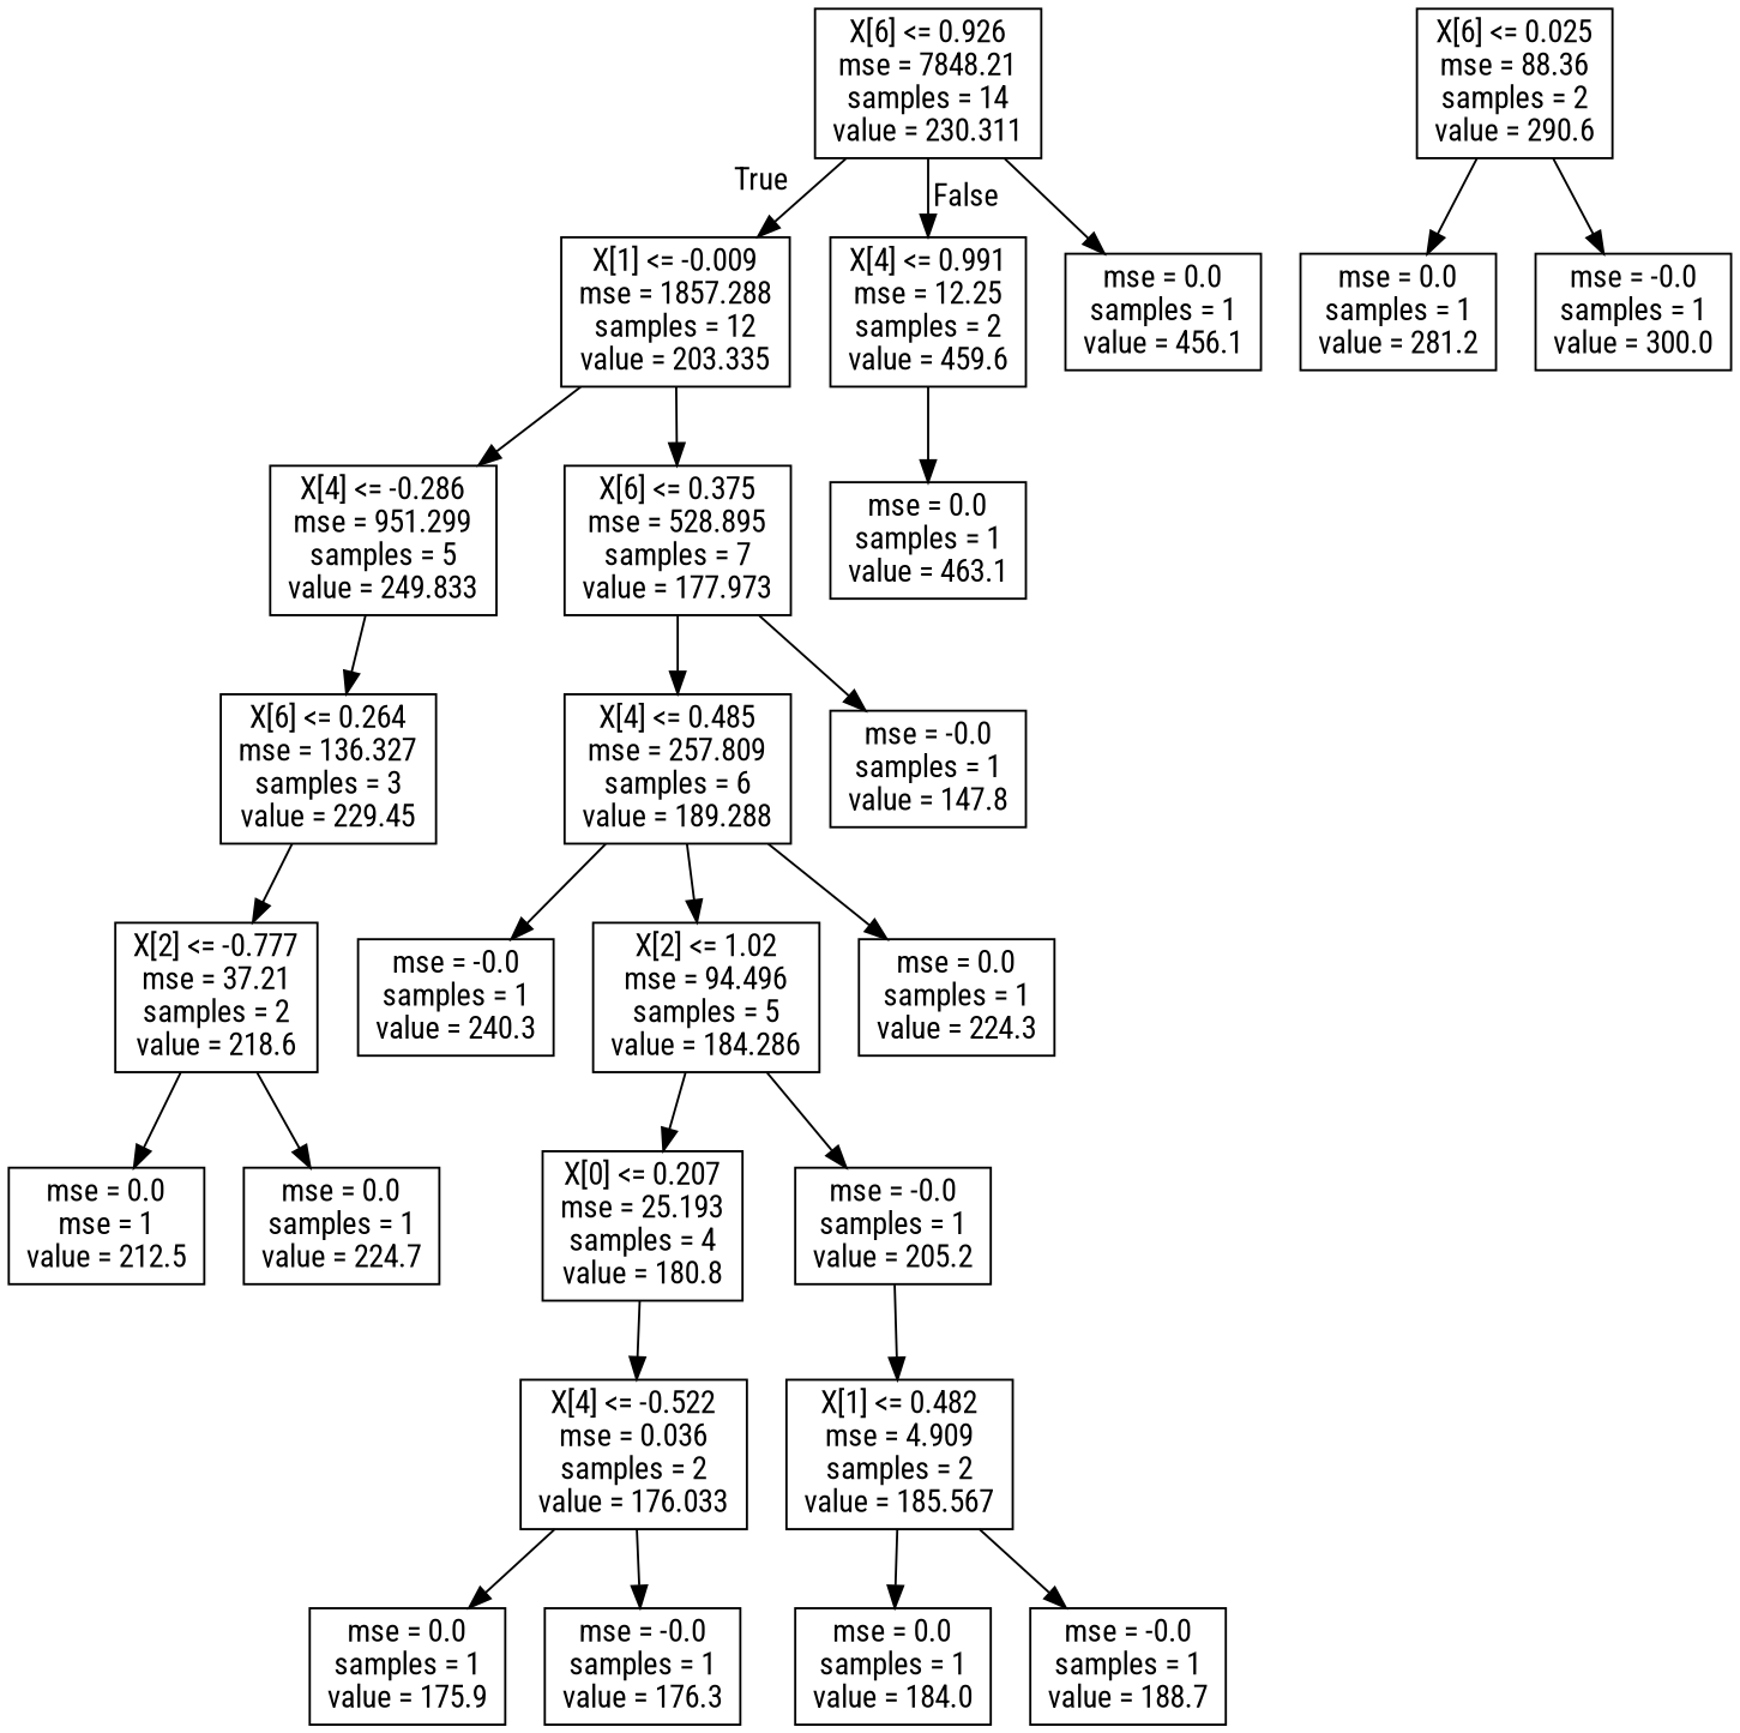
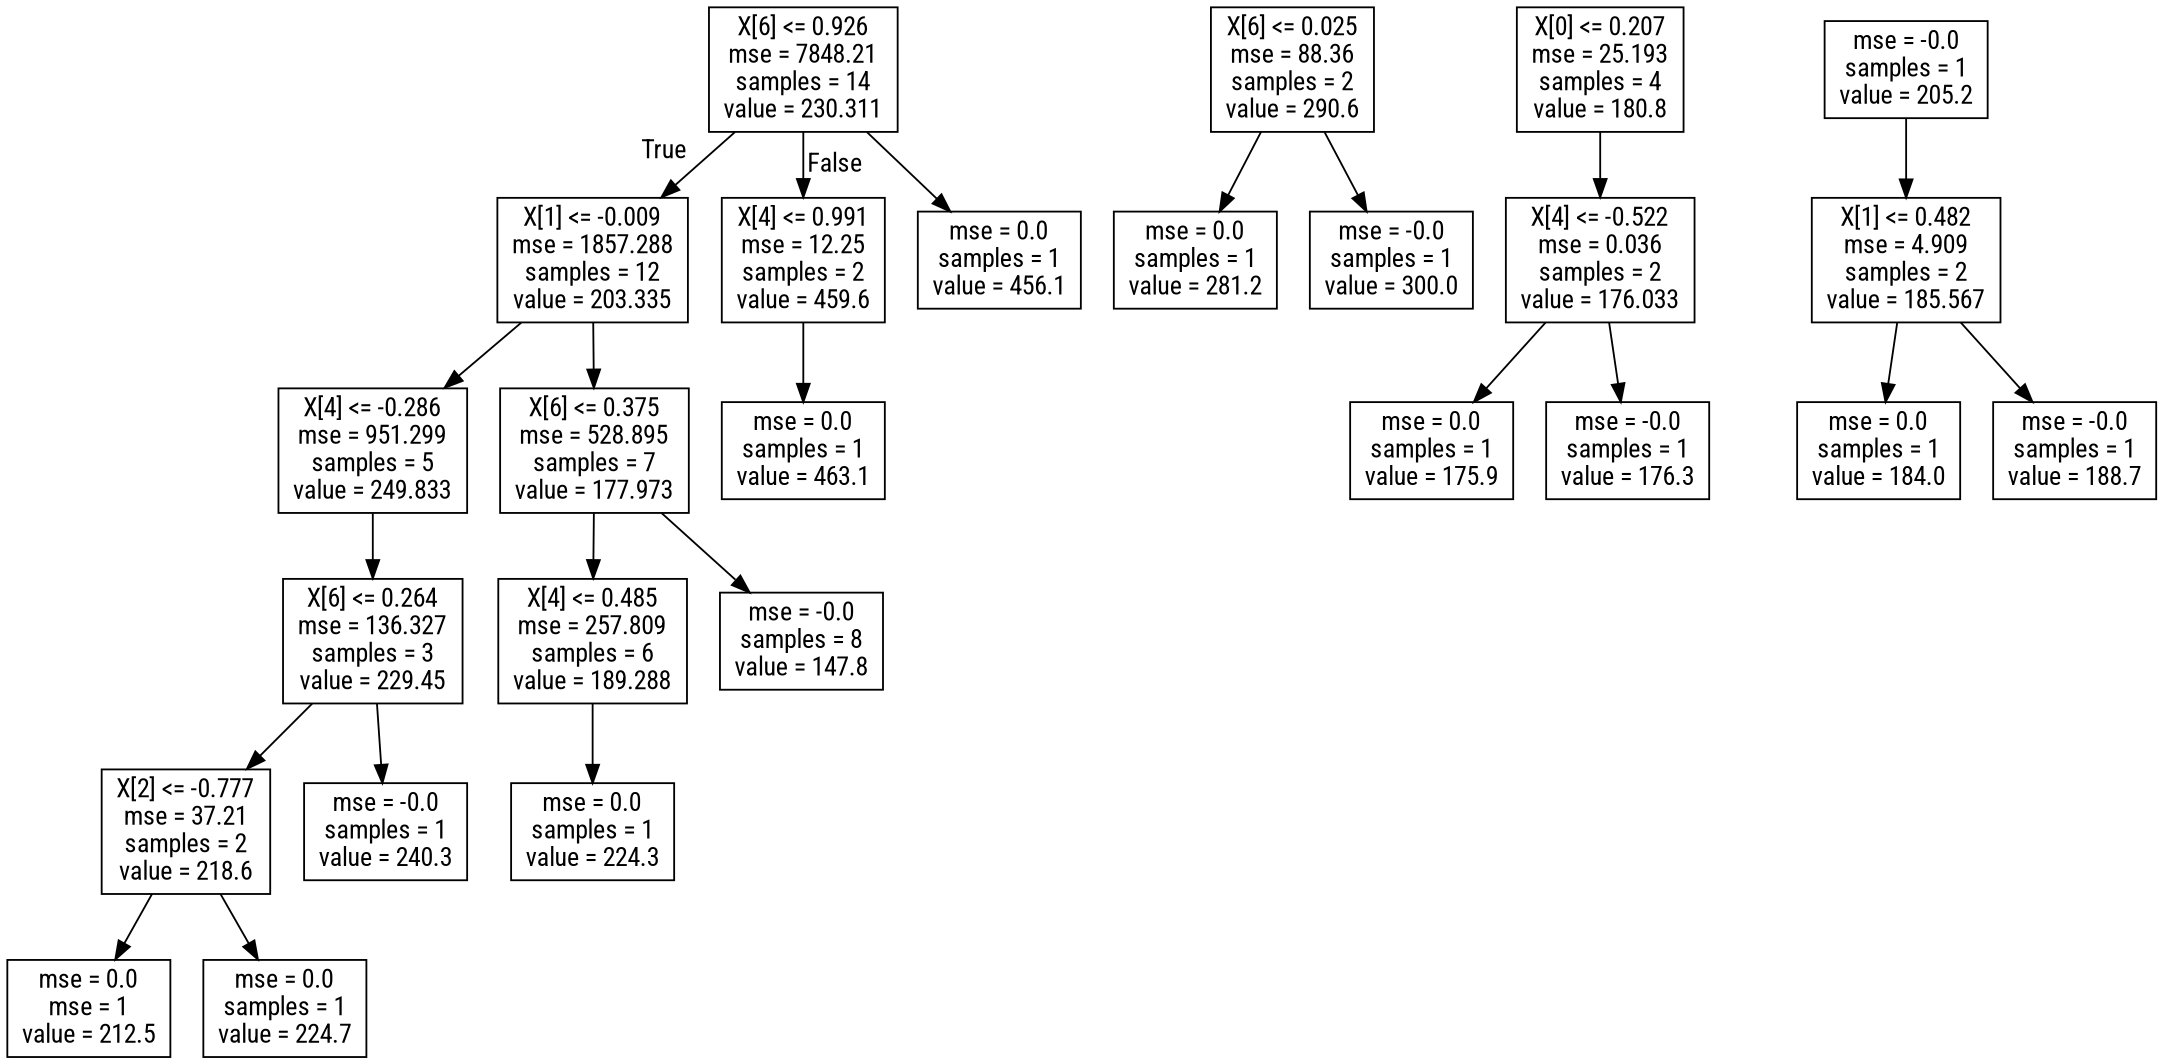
  digraph {
    fontname="Roboto Condensed"
    node [fontname="Roboto Condensed" shape=box]
    edge [fontname="Roboto Condensed"]
    n1 [label="X[6] <= 0.926\nmse = 7848.21\nsamples = 14\nvalue = 230.311"]
    n2 [label="X[1] <= -0.009\nmse = 1857.288\nsamples = 12\nvalue = 203.335"]
    n3 [label="X[4] <= 0.991\nmse = 12.25\nsamples = 2\nvalue = 459.6"]
    n4 [label="mse = 0.0\nsamples = 1\nvalue = 456.1"]
    n5 [label="X[4] <= -0.286\nmse = 951.299\nsamples = 5\nvalue = 249.833"]
    n6 [label="X[6] <= 0.375\nmse = 528.895\nsamples = 7\nvalue = 177.973"]
    n7 [label="mse = 0.0\nsamples = 1\nvalue = 463.1"]
    n8 [label="X[6] <= 0.264\nmse = 136.327\nsamples = 3\nvalue = 229.45"]
    n9 [label="X[4] <= 0.485\nmse = 257.809\nsamples = 6\nvalue = 189.288"]
-   n10 [label="mse = -0.0\nsamples = 1\nvalue = 147.8"]
+   n10 [label="mse = -0.0\nsamples = 8\nvalue = 147.8"]
    n11 [label="X[2] <= -0.777\nmse = 37.21\nsamples = 2\nvalue = 218.6"]
    n12 [label="mse = -0.0\nsamples = 1\nvalue = 240.3"]
    n13 [label="X[6] <= 0.025\nmse = 88.36\nsamples = 2\nvalue = 290.6"]
    n14 [label="mse = 0.0\nsamples = 1\nvalue = 281.2"]
    n15 [label="mse = -0.0\nsamples = 1\nvalue = 300.0"]
    n16 [label="mse = 0.0\nmse = 1\nvalue = 212.5"]
    n17 [label="mse = 0.0\nsamples = 1\nvalue = 224.7"]
-   n18 [label="X[2] <= 1.02\nmse = 94.496\nsamples = 5\nvalue = 184.286"]
    n19 [label="mse = 0.0\nsamples = 1\nvalue = 224.3"]
    n20 [label="X[0] <= 0.207\nmse = 25.193\nsamples = 4\nvalue = 180.8"]
    n21 [label="mse = -0.0\nsamples = 1\nvalue = 205.2"]
    n22 [label="X[4] <= -0.522\nmse = 0.036\nsamples = 2\nvalue = 176.033"]
    n23 [label="X[1] <= 0.482\nmse = 4.909\nsamples = 2\nvalue = 185.567"]
    n24 [label="mse = 0.0\nsamples = 1\nvalue = 175.9"]
    n25 [label="mse = -0.0\nsamples = 1\nvalue = 176.3"]
    n26 [label="mse = 0.0\nsamples = 1\nvalue = 184.0"]
    n27 [label="mse = -0.0\nsamples = 1\nvalue = 188.7"]
    n1 -> n2 [headlabel=True labelangle=45 labeldistance=2.5]
    n1 -> n3 [headlabel=False labelangle=-45 labeldistance=2.5]
    n1 -> n4
    n2 -> n5
    n2 -> n6
    n3 -> n7
    n5 -> n8
    n6 -> n9
    n6 -> n10
    n8 -> n11
-   n9 -> n12
-   n9 -> n18
+   n8 -> n12
    n9 -> n19
    n11 -> n16
    n11 -> n17
    n13 -> n14
    n13 -> n15
-   n18 -> n20
-   n18 -> n21
    n20 -> n22
    n21 -> n23
    n22 -> n24
    n22 -> n25
    n23 -> n26
    n23 -> n27
  }
